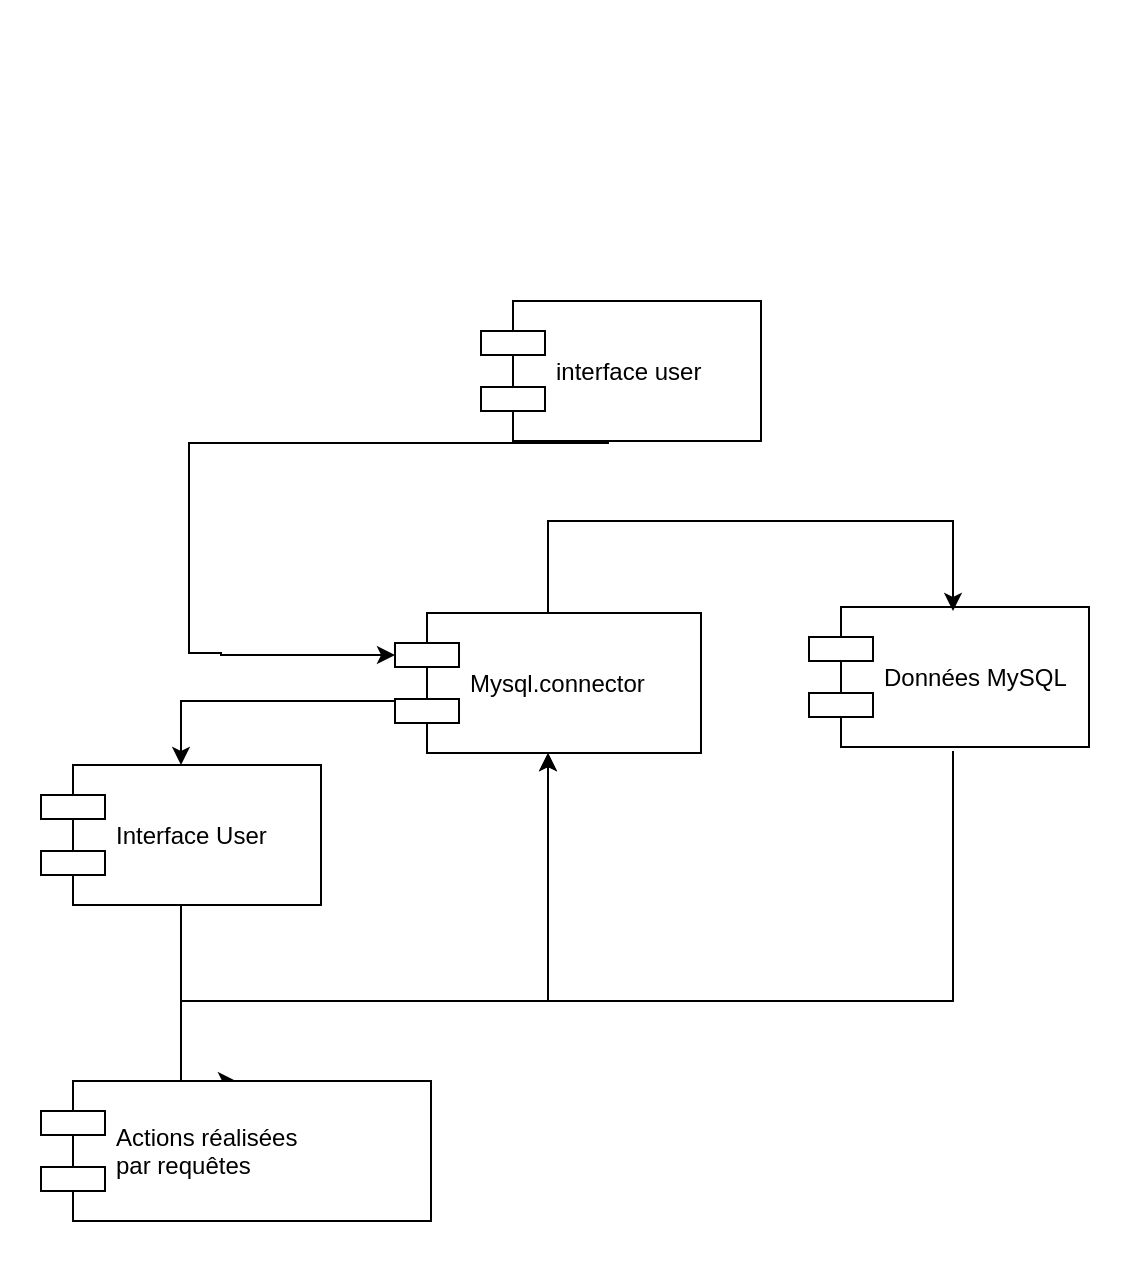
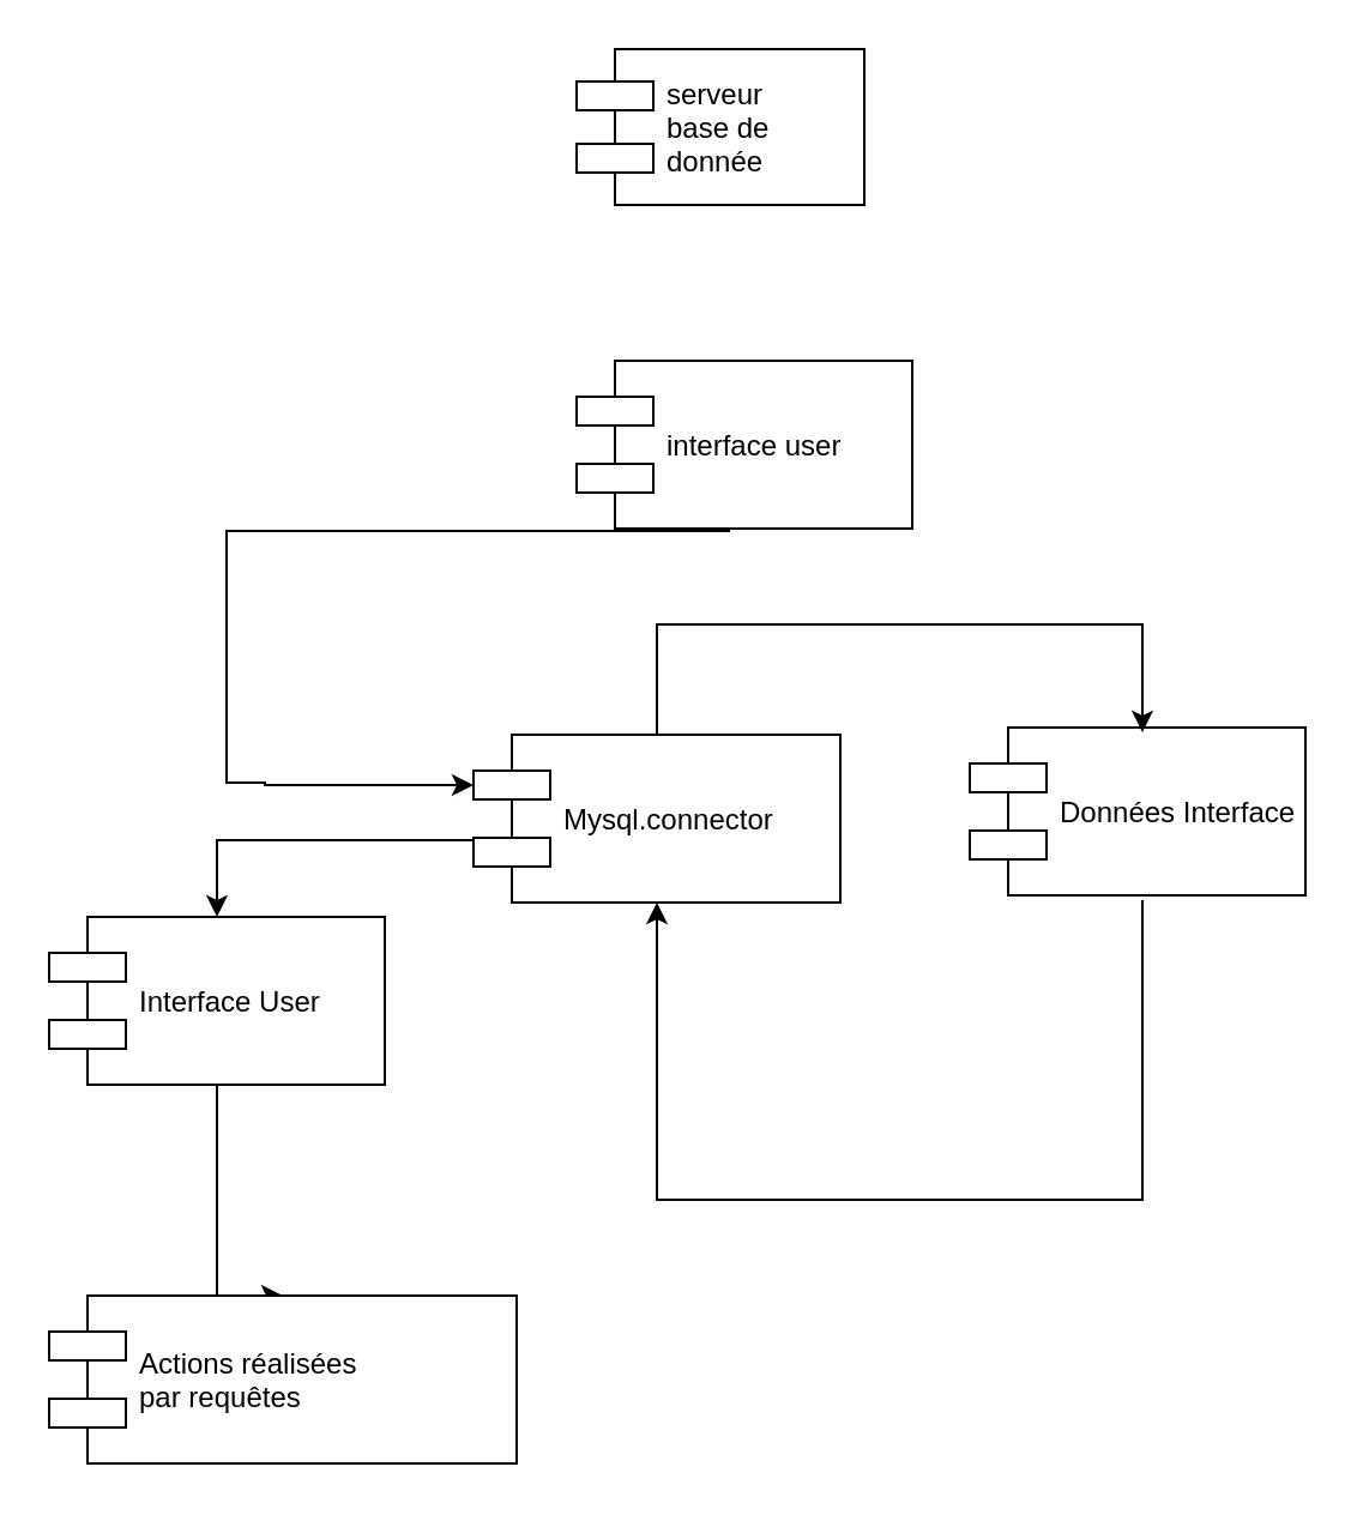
  <mxCell id="0" />
  <mxCell id="1" parent="0" />
  <mxCell id="2" style="edgeStyle=orthogonalEdgeStyle;rounded=0;orthogonalLoop=1;jettySize=auto;html=1;entryX=0.5;entryY=1;entryDx=0;entryDy=0;" parent="1" target="12" edge="1"><mxGeometry relative="1" as="geometry"><Array as="points"><mxPoint x="476" y="500" /><mxPoint x="274" y="500" /></Array><mxPoint x="476" y="375" as="sourcePoint" /></mxGeometry></mxCell>
- <mxCell id="3" value="Données MySQL" style="shape=component;align=left;spacingLeft=36;" parent="1" vertex="1"><mxGeometry x="404" y="303" width="140" height="70" as="geometry" /></mxCell>
+ <mxCell id="3" value="Données Interface" style="shape=component;align=left;spacingLeft=36;" parent="1" vertex="1"><mxGeometry x="404" y="303" width="140" height="70" as="geometry" /></mxCell>
  <mxCell id="4" style="edgeStyle=orthogonalEdgeStyle;rounded=0;orthogonalLoop=1;jettySize=auto;html=1;entryX=0;entryY=0.3;entryDx=0;entryDy=0;exitX=0.457;exitY=1.014;exitDx=0;exitDy=0;exitPerimeter=0;" parent="1" source="5" target="12" edge="1"><mxGeometry relative="1" as="geometry"><Array as="points"><mxPoint x="94" y="326" /><mxPoint x="110" y="326" /><mxPoint x="110" y="327" /></Array></mxGeometry></mxCell>
  <mxCell id="5" value="interface user" style="shape=component;align=left;spacingLeft=36;" parent="1" vertex="1"><mxGeometry x="240" y="150" width="140" height="70" as="geometry" /></mxCell>
  <mxCell id="6" style="edgeStyle=orthogonalEdgeStyle;rounded=0;orthogonalLoop=1;jettySize=auto;html=1;exitX=0.5;exitY=1;exitDx=0;exitDy=0;entryX=0.5;entryY=0;entryDx=0;entryDy=0;" parent="1" source="7" target="9" edge="1"><mxGeometry relative="1" as="geometry"><Array as="points"><mxPoint x="90" y="480" /><mxPoint x="90" y="480" /></Array></mxGeometry></mxCell>
  <mxCell id="7" value="Interface User" style="shape=component;align=left;spacingLeft=36;" parent="1" vertex="1"><mxGeometry x="20" y="382" width="140" height="70" as="geometry" /></mxCell>
- <mxCell id="8" style="edgeStyle=orthogonalEdgeStyle;rounded=0;orthogonalLoop=1;jettySize=auto;html=1;entryX=0.5;entryY=1;entryDx=0;entryDy=0;" parent="1" source="9" target="12" edge="1"><mxGeometry relative="1" as="geometry"><Array as="points"><mxPoint x="90" y="500" /><mxPoint x="274" y="500" /></Array></mxGeometry></mxCell>
  <mxCell id="9" value="Actions réalisées&#10;par requêtes" style="shape=component;align=left;spacingLeft=36;" parent="1" vertex="1"><mxGeometry x="20" y="540" width="195" height="70" as="geometry" /></mxCell>
  <mxCell id="10" style="edgeStyle=orthogonalEdgeStyle;rounded=0;orthogonalLoop=1;jettySize=auto;html=1;entryX=0.5;entryY=0;entryDx=0;entryDy=0;" parent="1" source="12" edge="1"><mxGeometry relative="1" as="geometry"><Array as="points"><mxPoint x="274" y="260" /><mxPoint x="476" y="260" /></Array><mxPoint x="476" y="305" as="targetPoint" /></mxGeometry></mxCell>
  <mxCell id="11" style="edgeStyle=orthogonalEdgeStyle;rounded=0;orthogonalLoop=1;jettySize=auto;html=1;entryX=0.5;entryY=0;entryDx=0;entryDy=0;" parent="1" source="12" target="7" edge="1"><mxGeometry relative="1" as="geometry"><mxPoint x="110" y="375" as="targetPoint" /><Array as="points"><mxPoint x="90" y="350" /></Array></mxGeometry></mxCell>
  <mxCell id="12" value="Mysql.connector" style="shape=component;align=left;spacingLeft=36;" parent="1" vertex="1"><mxGeometry x="197" y="306" width="153" height="70" as="geometry" /></mxCell>
+ <mxCell id="13" value="serveur&#10;base de&#10;donnée" style="shape=component;align=left;spacingLeft=36;" vertex="1" parent="1"><mxGeometry x="240" y="20" width="120" height="65" as="geometry" /></mxCell>
